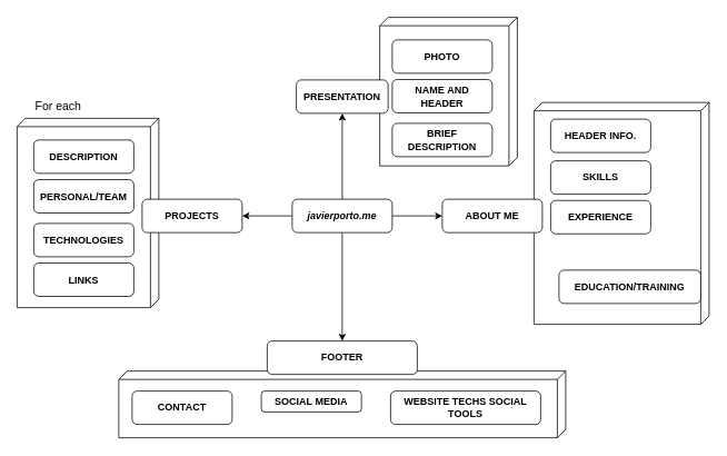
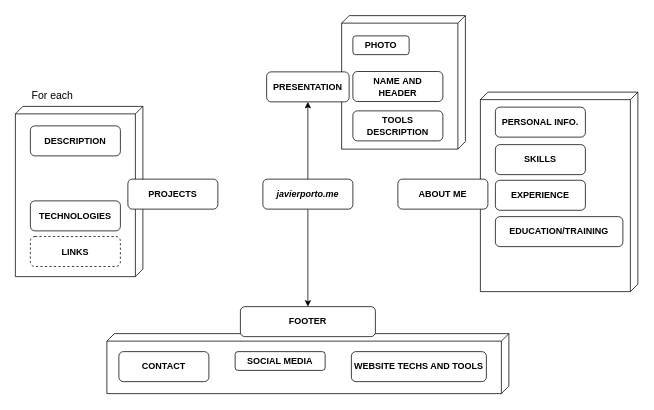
  <mxCell id="0" />
  <mxCell id="1" parent="0" />
  <mxCell id="2" value="" style="verticalAlign=top;align=left;spacingTop=8;spacingLeft=2;spacingRight=12;shape=cube;size=10;direction=south;fontStyle=4;html=1;" vertex="1" parent="1"><mxGeometry x="142" y="444" width="536" height="80" as="geometry" /></mxCell>
  <mxCell id="3" value="" style="verticalAlign=top;align=left;spacingTop=8;spacingLeft=2;spacingRight=12;shape=cube;size=10;direction=south;fontStyle=4;html=1;" vertex="1" parent="1"><mxGeometry x="640" y="122" width="210" height="266" as="geometry" /></mxCell>
  <mxCell id="4" value="" style="verticalAlign=top;align=left;spacingTop=8;spacingLeft=2;spacingRight=12;shape=cube;size=10;direction=south;fontStyle=4;html=1;" vertex="1" parent="1"><mxGeometry x="455" y="20" width="165" height="178" as="geometry" /></mxCell>
  <mxCell id="5" value="" style="verticalAlign=top;align=left;spacingTop=8;spacingLeft=2;spacingRight=12;shape=cube;size=10;direction=south;fontStyle=4;html=1;" vertex="1" parent="1"><mxGeometry y="141" width="170" height="227" as="geometry" x="20" /></mxCell>
  <mxCell id="6" value="&lt;b&gt;CONTACT&lt;/b&gt;" style="rounded=1;whiteSpace=wrap;html=1;" vertex="1" parent="1"><mxGeometry x="158" y="468" width="120" height="40" as="geometry" /></mxCell>
  <mxCell id="7" style="edgeStyle=orthogonalEdgeStyle;rounded=0;orthogonalLoop=1;jettySize=auto;html=1;entryX=0.5;entryY=1;entryDx=0;entryDy=0;" edge="1" parent="1" source="11" target="27"><mxGeometry relative="1" as="geometry" /></mxCell>
- <mxCell id="8" style="edgeStyle=orthogonalEdgeStyle;rounded=0;orthogonalLoop=1;jettySize=auto;html=1;entryX=0;entryY=0.5;entryDx=0;entryDy=0;fontSize=14;" edge="1" parent="1" source="11" target="13"><mxGeometry relative="1" as="geometry" /></mxCell>
- <mxCell id="9" style="edgeStyle=orthogonalEdgeStyle;rounded=0;orthogonalLoop=1;jettySize=auto;html=1;entryX=1;entryY=0.5;entryDx=0;entryDy=0;fontSize=14;" edge="1" parent="1" source="11" target="21"><mxGeometry relative="1" as="geometry" /></mxCell>
  <mxCell id="10" style="edgeStyle=orthogonalEdgeStyle;rounded=0;orthogonalLoop=1;jettySize=auto;html=1;fontSize=14;" edge="1" parent="1" source="11" target="29"><mxGeometry relative="1" as="geometry" /></mxCell>
  <mxCell id="11" value="&lt;b&gt;&lt;i&gt;javierporto.me&lt;/i&gt;&lt;/b&gt;" style="rounded=1;whiteSpace=wrap;html=1;" vertex="1" parent="1"><mxGeometry x="350" y="238" width="120" height="40" as="geometry" /></mxCell>
  <mxCell id="12" value="&lt;b&gt;DESCRIPTION&lt;/b&gt;" style="rounded=1;whiteSpace=wrap;html=1;" vertex="1" parent="1"><mxGeometry x="40" y="167" width="120" height="40" as="geometry" /></mxCell>
  <mxCell id="13" value="&lt;b&gt;ABOUT ME&lt;/b&gt;" style="rounded=1;whiteSpace=wrap;html=1;" vertex="1" parent="1"><mxGeometry x="530" y="238" width="120" height="40" as="geometry" /></mxCell>
- <mxCell id="14" value="HEADER INFO." style="rounded=1;whiteSpace=wrap;html=1;fontStyle=1" vertex="1" parent="1"><mxGeometry x="660" y="142" width="120" height="40" as="geometry" /></mxCell>
+ <mxCell id="14" value="PERSONAL INFO." style="rounded=1;whiteSpace=wrap;html=1;fontStyle=1" vertex="1" parent="1"><mxGeometry x="660" y="142" width="120" height="40" as="geometry" /></mxCell>
  <mxCell id="15" value="SKILLS" style="rounded=1;whiteSpace=wrap;html=1;fontStyle=1" vertex="1" parent="1"><mxGeometry x="660" y="192" width="120" height="40" as="geometry" /></mxCell>
  <mxCell id="16" value="EXPERIENCE" style="rounded=1;whiteSpace=wrap;html=1;fontStyle=1" vertex="1" parent="1"><mxGeometry x="660" y="239.5" width="120" height="40" as="geometry" /></mxCell>
- <mxCell id="17" value="&lt;b&gt;PERSONAL/TEAM&lt;/b&gt;" style="rounded=1;whiteSpace=wrap;html=1;" vertex="1" parent="1"><mxGeometry x="40" y="214.5" width="120" height="40" as="geometry" /></mxCell>
  <mxCell id="18" value="&lt;b&gt;TECHNOLOGIES&lt;/b&gt;" style="rounded=1;whiteSpace=wrap;html=1;" vertex="1" parent="1"><mxGeometry x="40" y="267" width="120" height="40" as="geometry" /></mxCell>
- <mxCell id="19" value="&lt;b&gt;LINKS&lt;/b&gt;" style="rounded=1;whiteSpace=wrap;html=1;" vertex="1" parent="1"><mxGeometry x="40" y="314.5" width="120" height="40" as="geometry" /></mxCell>
- <mxCell id="20" value="&lt;b&gt;EDUCATION/TRAINING&lt;/b&gt;" style="rounded=1;whiteSpace=wrap;html=1;" vertex="1" parent="1"><mxGeometry x="670" y="323" width="170" height="40" as="geometry" /></mxCell>
+ <mxCell id="19" value="&lt;b&gt;LINKS&lt;/b&gt;" style="rounded=1;whiteSpace=wrap;html=1;dashed=1;" vertex="1" parent="1"><mxGeometry x="40" y="314.5" width="120" height="40" as="geometry" /></mxCell>
+ <mxCell id="20" value="&lt;b&gt;EDUCATION/TRAINING&lt;/b&gt;" style="rounded=1;whiteSpace=wrap;html=1;" vertex="1" parent="1"><mxGeometry x="660" y="288" width="170" height="40" as="geometry" /></mxCell>
  <mxCell id="21" value="&lt;b&gt;PROJECTS&lt;/b&gt;" style="rounded=1;whiteSpace=wrap;html=1;" vertex="1" parent="1"><mxGeometry x="170" y="238" width="120" height="40" as="geometry" /></mxCell>
  <mxCell id="22" value="&lt;b&gt;SOCIAL MEDIA&lt;/b&gt;" style="rounded=1;whiteSpace=wrap;html=1;" vertex="1" parent="1"><mxGeometry x="313" y="468" width="120" height="25" as="geometry" /></mxCell>
- <mxCell id="23" value="&lt;b&gt;WEBSITE TECHS SOCIAL TOOLS&lt;/b&gt;" style="rounded=1;whiteSpace=wrap;html=1;" vertex="1" parent="1"><mxGeometry x="468" y="468" width="180" height="40" as="geometry" /></mxCell>
- <mxCell id="24" value="&lt;b&gt;PHOTO&lt;/b&gt;" style="rounded=1;whiteSpace=wrap;html=1;" vertex="1" parent="1"><mxGeometry x="470" y="47" width="120" height="40" as="geometry" /></mxCell>
+ <mxCell id="23" value="&lt;b&gt;WEBSITE TECHS AND TOOLS&lt;/b&gt;" style="rounded=1;whiteSpace=wrap;html=1;" vertex="1" parent="1"><mxGeometry x="468" y="468" width="180" height="40" as="geometry" /></mxCell>
+ <mxCell id="24" value="&lt;b&gt;PHOTO&lt;/b&gt;" style="rounded=1;whiteSpace=wrap;html=1;" vertex="1" parent="1"><mxGeometry x="470" y="47" width="75" height="25" as="geometry" /></mxCell>
  <mxCell id="25" value="&lt;b&gt;NAME&lt;/b&gt; &lt;b&gt;AND HEADER&lt;/b&gt;" style="rounded=1;whiteSpace=wrap;html=1;" vertex="1" parent="1"><mxGeometry x="470" y="94.5" width="120" height="40" as="geometry" /></mxCell>
- <mxCell id="26" value="&lt;b&gt;BRIEF DESCRIPTION&lt;/b&gt;" style="rounded=1;whiteSpace=wrap;html=1;" vertex="1" parent="1"><mxGeometry x="470" y="147" width="120" height="40" as="geometry" /></mxCell>
+ <mxCell id="26" value="&lt;b&gt;TOOLS DESCRIPTION&lt;/b&gt;" style="rounded=1;whiteSpace=wrap;html=1;" vertex="1" parent="1"><mxGeometry x="470" y="147" width="120" height="40" as="geometry" /></mxCell>
  <mxCell id="27" value="&lt;b&gt;PRESENTATION&lt;/b&gt;" style="rounded=1;whiteSpace=wrap;html=1;" vertex="1" parent="1"><mxGeometry x="355" y="95" width="110" height="40" as="geometry" /></mxCell>
  <mxCell id="28" value="For each" style="text;html=1;resizable=0;points=[];autosize=1;align=left;verticalAlign=top;spacingTop=-4;fontSize=14;" vertex="1" parent="1"><mxGeometry x="40" y="114.5" width="60" height="20" as="geometry" /></mxCell>
  <mxCell id="29" value="&lt;b&gt;FOOTER&lt;/b&gt;" style="rounded=1;whiteSpace=wrap;html=1;" vertex="1" parent="1"><mxGeometry x="320" y="408" width="180" height="40" as="geometry" /></mxCell>
